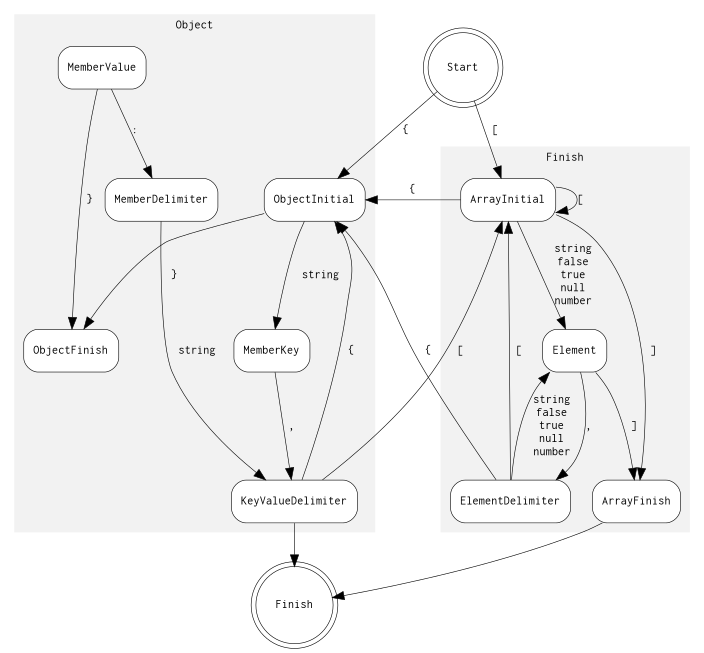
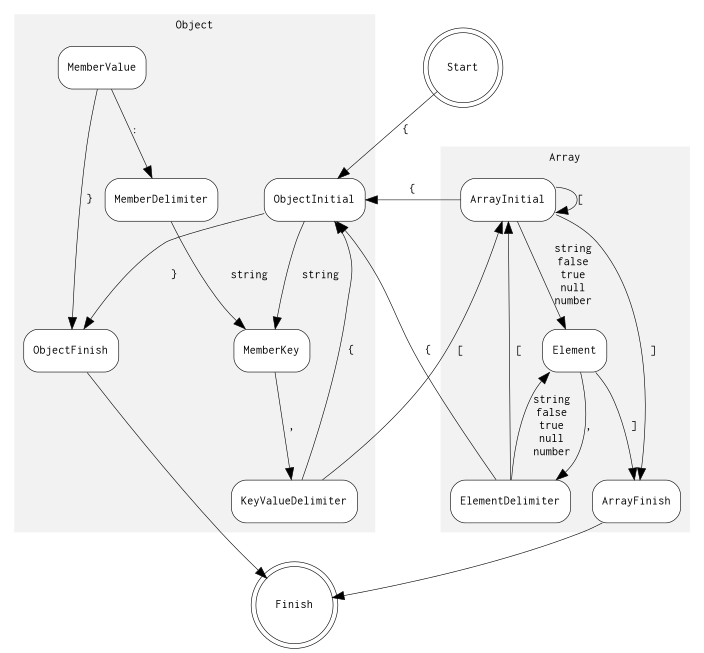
  digraph {
    fontname="Inconsolata, Consolas"
    fontsize=10
    penwidth=0.0
    node [fillcolor=white fontname="Inconsolata, Consolas" fontsize=10 penwidth=0.5 shape=box style="rounded, filled"]
    edge [fontname="Inconsolata, Consolas" fontsize=10 penwidth=0.5]
    ArrayInitial
    Element
    ElementDelimiter
    ArrayFinish
    ObjectInitial
    MemberKey
    KeyValueDelimiter
    MemberValue
    MemberDelimiter
    ObjectFinish
    Finish [shape=doublecircle fillcolor="" style=""]
    Start [shape=doublecircle fillcolor="" style=""]
    subgraph cluster_1 {
      fillcolor=gray95
-     label=Finish
+     label=Array
      style=filled
      ArrayInitial
      Element
      ElementDelimiter
      ArrayFinish
    }
    subgraph cluster_2 {
      fillcolor=gray95
      label=Object
      style=filled
      ObjectInitial
      MemberKey
      KeyValueDelimiter
      MemberValue
      MemberDelimiter
      ObjectFinish
    }
    ArrayInitial -> ArrayInitial [label="["]
    ArrayInitial -> Element [label="string\nfalse\ntrue\nnull\nnumber"]
    ArrayInitial -> ArrayFinish [label=" ]"]
    ArrayInitial -> ObjectInitial [constraint=false label="{"]
    Element -> ElementDelimiter [label=","]
    Element -> ArrayFinish [label="]"]
    ElementDelimiter -> ArrayInitial [label=" ["]
    ElementDelimiter -> Element [label="string\nfalse\ntrue\nnull\nnumber"]
    ElementDelimiter -> ObjectInitial [label="{"]
    ArrayFinish -> Finish
    ObjectInitial -> MemberKey [label=" string "]
    ObjectInitial -> ObjectFinish [label=" }"]
    MemberKey -> KeyValueDelimiter [label=","]
    KeyValueDelimiter -> ArrayInitial [label="["]
    KeyValueDelimiter -> ObjectInitial [label=" {"]
    MemberValue -> MemberDelimiter [label=":"]
    MemberValue -> ObjectFinish [label="}"]
-   MemberDelimiter -> KeyValueDelimiter [label=" string "]
-   KeyValueDelimiter -> Finish
-   Start -> ArrayInitial [label=" ["]
+   MemberDelimiter -> MemberKey [label=" string "]
+   ObjectFinish -> Finish
    Start -> ObjectInitial [label=" {"]
  }
